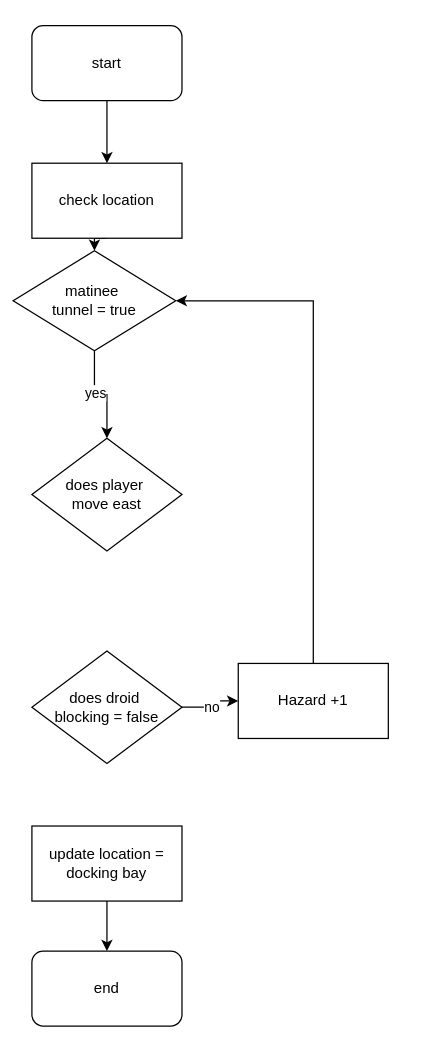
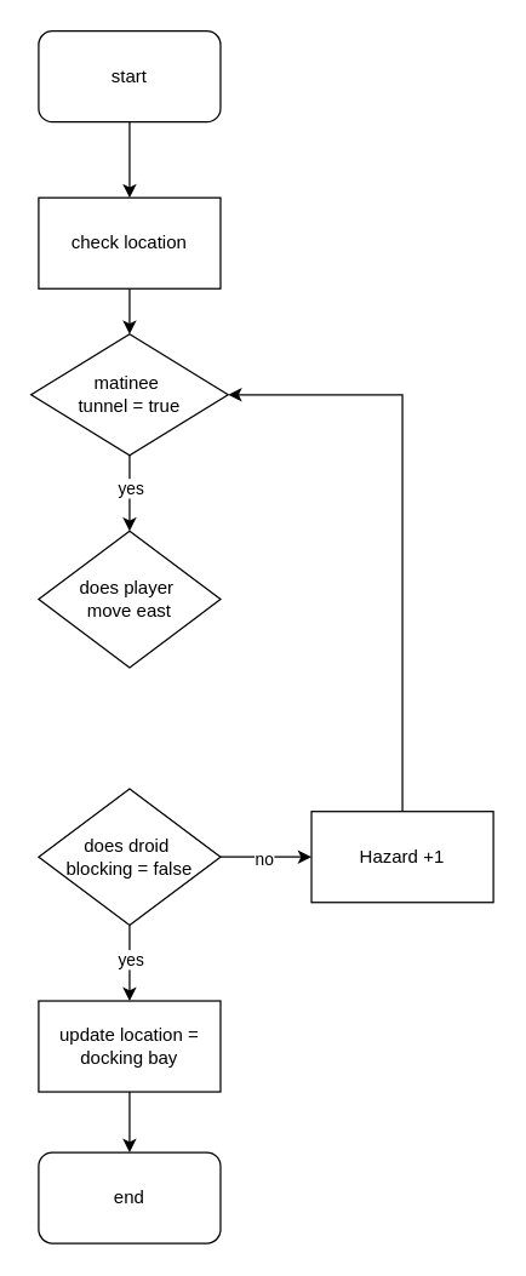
  <mxCell id="0" />
  <mxCell id="1" parent="0" />
  <mxCell id="2" style="edgeStyle=orthogonalEdgeStyle;rounded=0;orthogonalLoop=1;jettySize=auto;html=1;exitX=0.5;exitY=1;exitDx=0;exitDy=0;" edge="1" parent="1" source="3" target="5"><mxGeometry relative="1" as="geometry" /></mxCell>
  <mxCell id="3" value="start" style="rounded=1;whiteSpace=wrap;html=1;" vertex="1" parent="1"><mxGeometry x="25" y="20" width="120" height="60" as="geometry" /></mxCell>
  <mxCell id="4" style="edgeStyle=orthogonalEdgeStyle;rounded=0;orthogonalLoop=1;jettySize=auto;html=1;exitX=0.5;exitY=1;exitDx=0;exitDy=0;entryX=0.5;entryY=0;entryDx=0;entryDy=0;" edge="1" parent="1" source="5" target="8"><mxGeometry relative="1" as="geometry" /></mxCell>
  <mxCell id="5" value="check location" style="rounded=0;whiteSpace=wrap;html=1;" vertex="1" parent="1"><mxGeometry x="25" y="130" width="120" height="60" as="geometry" /></mxCell>
  <mxCell id="6" style="edgeStyle=orthogonalEdgeStyle;rounded=0;orthogonalLoop=1;jettySize=auto;html=1;exitX=0.5;exitY=1;exitDx=0;exitDy=0;entryX=0.5;entryY=0;entryDx=0;entryDy=0;" edge="1" parent="1" source="8" target="9"><mxGeometry relative="1" as="geometry"><mxPoint x="85" y="350" as="targetPoint" /></mxGeometry></mxCell>
  <mxCell id="7" value="yes" style="edgeLabel;html=1;align=center;verticalAlign=middle;resizable=0;points=[];" vertex="1" connectable="0" parent="6"><mxGeometry x="-0.174" relative="1" as="geometry"><mxPoint as="offset" /></mxGeometry></mxCell>
- <mxCell id="8" value="matinee&amp;nbsp;&lt;div&gt;t&lt;span style=&quot;background-color: transparent; color: light-dark(rgb(0, 0, 0), rgb(255, 255, 255));&quot;&gt;unnel = true&lt;/span&gt;&lt;/div&gt;" style="rhombus;whiteSpace=wrap;html=1;" vertex="1" parent="1"><mxGeometry x="10" y="200" width="130" height="80" as="geometry" /></mxCell>
+ <mxCell id="8" value="matinee&amp;nbsp;&lt;div&gt;t&lt;span style=&quot;background-color: transparent; color: light-dark(rgb(0, 0, 0), rgb(255, 255, 255));&quot;&gt;unnel = true&lt;/span&gt;&lt;/div&gt;" style="rhombus;whiteSpace=wrap;html=1;" vertex="1" parent="1"><mxGeometry x="20" y="220" width="130" height="80" as="geometry" /></mxCell>
  <mxCell id="9" value="does player&amp;nbsp;&lt;div&gt;move east&lt;/div&gt;" style="rhombus;whiteSpace=wrap;html=1;" vertex="1" parent="1"><mxGeometry x="25" y="350" width="120" height="90" as="geometry" /></mxCell>
  <mxCell id="10" style="edgeStyle=orthogonalEdgeStyle;rounded=0;orthogonalLoop=1;jettySize=auto;html=1;exitX=1;exitY=0.5;exitDx=0;exitDy=0;entryX=0;entryY=0.5;entryDx=0;entryDy=0;" edge="1" parent="1" source="14" target="16"><mxGeometry relative="1" as="geometry" /></mxCell>
  <mxCell id="11" value="no" style="edgeLabel;html=1;align=center;verticalAlign=middle;resizable=0;points=[];" vertex="1" connectable="0" parent="10"><mxGeometry x="-0.067" y="-1" relative="1" as="geometry"><mxPoint as="offset" /></mxGeometry></mxCell>
+ <mxCell id="12" style="edgeStyle=orthogonalEdgeStyle;rounded=0;orthogonalLoop=1;jettySize=auto;html=1;exitX=0.5;exitY=1;exitDx=0;exitDy=0;entryX=0.5;entryY=0;entryDx=0;entryDy=0;" edge="1" parent="1" source="14" target="18"><mxGeometry relative="1" as="geometry"><mxPoint x="85" y="670" as="targetPoint" /></mxGeometry></mxCell>
+ <mxCell id="13" value="yes" style="edgeLabel;html=1;align=center;verticalAlign=middle;resizable=0;points=[];" vertex="1" connectable="0" parent="12"><mxGeometry x="-0.107" relative="1" as="geometry"><mxPoint as="offset" /></mxGeometry></mxCell>
  <mxCell id="14" value="does droid&amp;nbsp;&lt;div&gt;blocking = false&lt;/div&gt;" style="rhombus;whiteSpace=wrap;html=1;" vertex="1" parent="1"><mxGeometry x="25" y="520" width="120" height="90" as="geometry" /></mxCell>
  <mxCell id="15" style="edgeStyle=orthogonalEdgeStyle;rounded=0;orthogonalLoop=1;jettySize=auto;html=1;exitX=0.5;exitY=0;exitDx=0;exitDy=0;entryX=1;entryY=0.5;entryDx=0;entryDy=0;" edge="1" parent="1" source="16" target="8"><mxGeometry relative="1" as="geometry" /></mxCell>
- <mxCell id="16" value="Hazard +1" style="rounded=0;whiteSpace=wrap;html=1;" vertex="1" parent="1"><mxGeometry x="190" y="530" width="120" height="60" as="geometry" /></mxCell>
+ <mxCell id="16" value="Hazard +1" style="rounded=0;whiteSpace=wrap;html=1;" vertex="1" parent="1"><mxGeometry x="205" y="535" width="120" height="60" as="geometry" /></mxCell>
  <mxCell id="17" style="edgeStyle=orthogonalEdgeStyle;rounded=0;orthogonalLoop=1;jettySize=auto;html=1;exitX=0.5;exitY=1;exitDx=0;exitDy=0;entryX=0.5;entryY=0;entryDx=0;entryDy=0;" edge="1" parent="1" source="18" target="19"><mxGeometry relative="1" as="geometry" /></mxCell>
  <mxCell id="18" value="update location = docking bay" style="rounded=0;whiteSpace=wrap;html=1;" vertex="1" parent="1"><mxGeometry x="25" y="660" width="120" height="60" as="geometry" /></mxCell>
  <mxCell id="19" value="end" style="rounded=1;whiteSpace=wrap;html=1;" vertex="1" parent="1"><mxGeometry x="25" y="760" width="120" height="60" as="geometry" /></mxCell>
